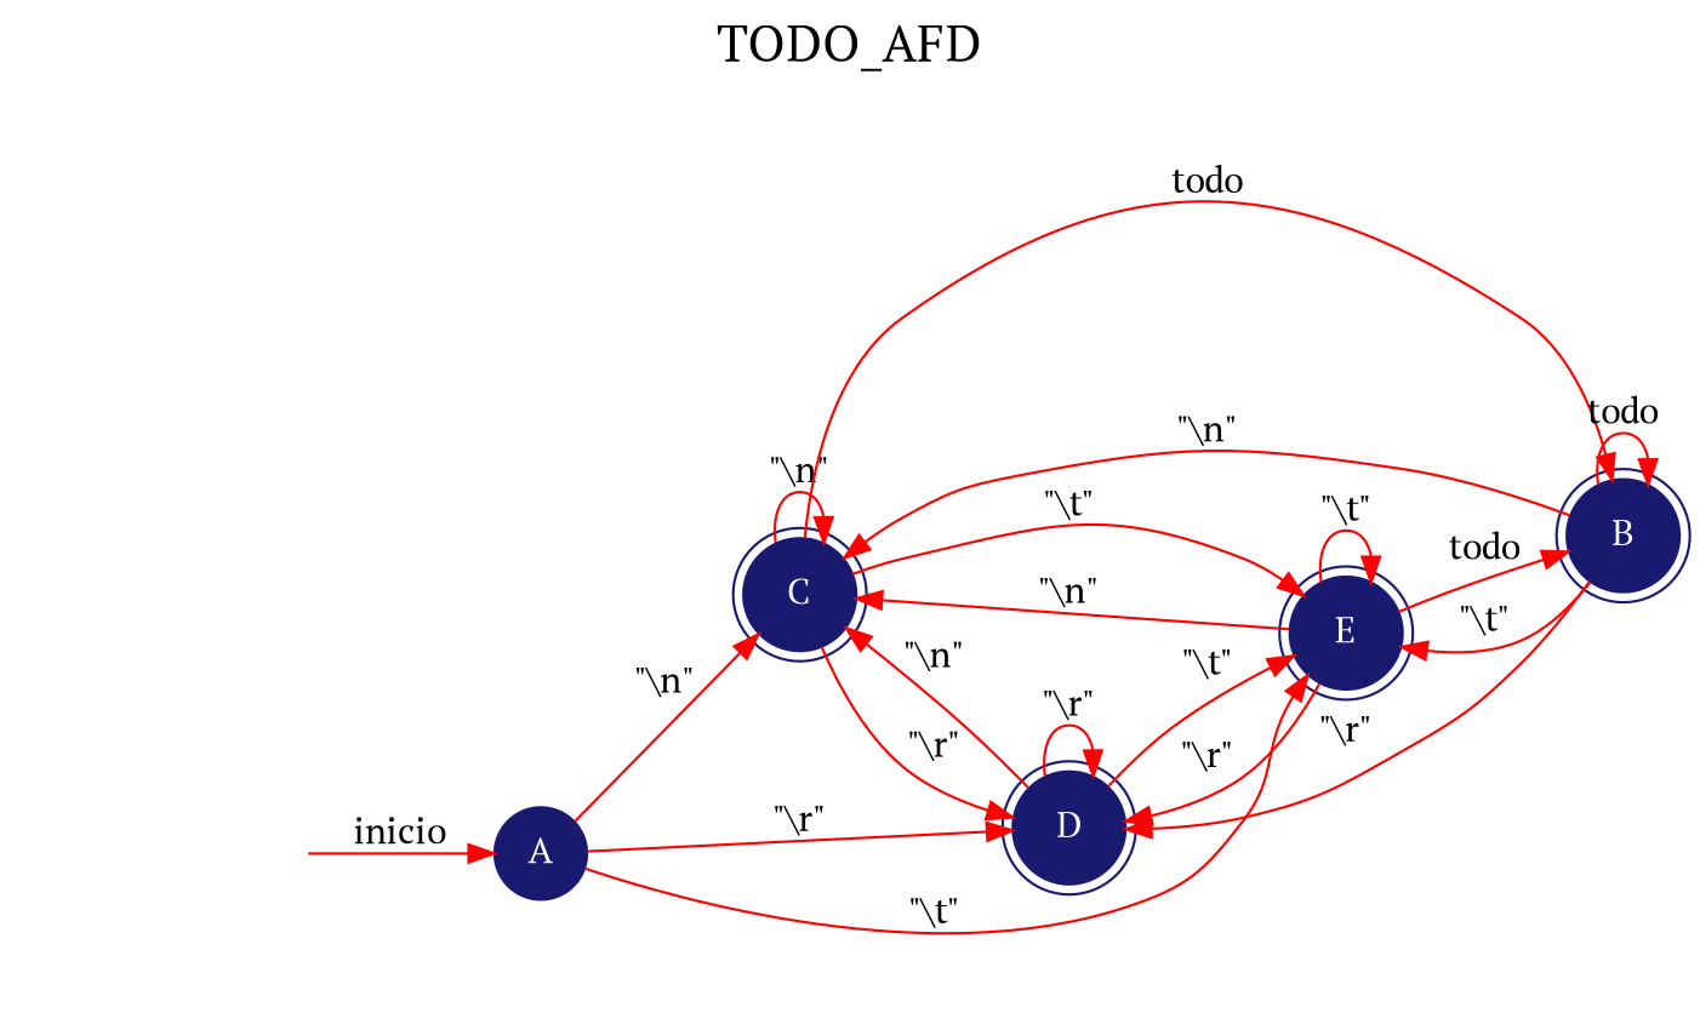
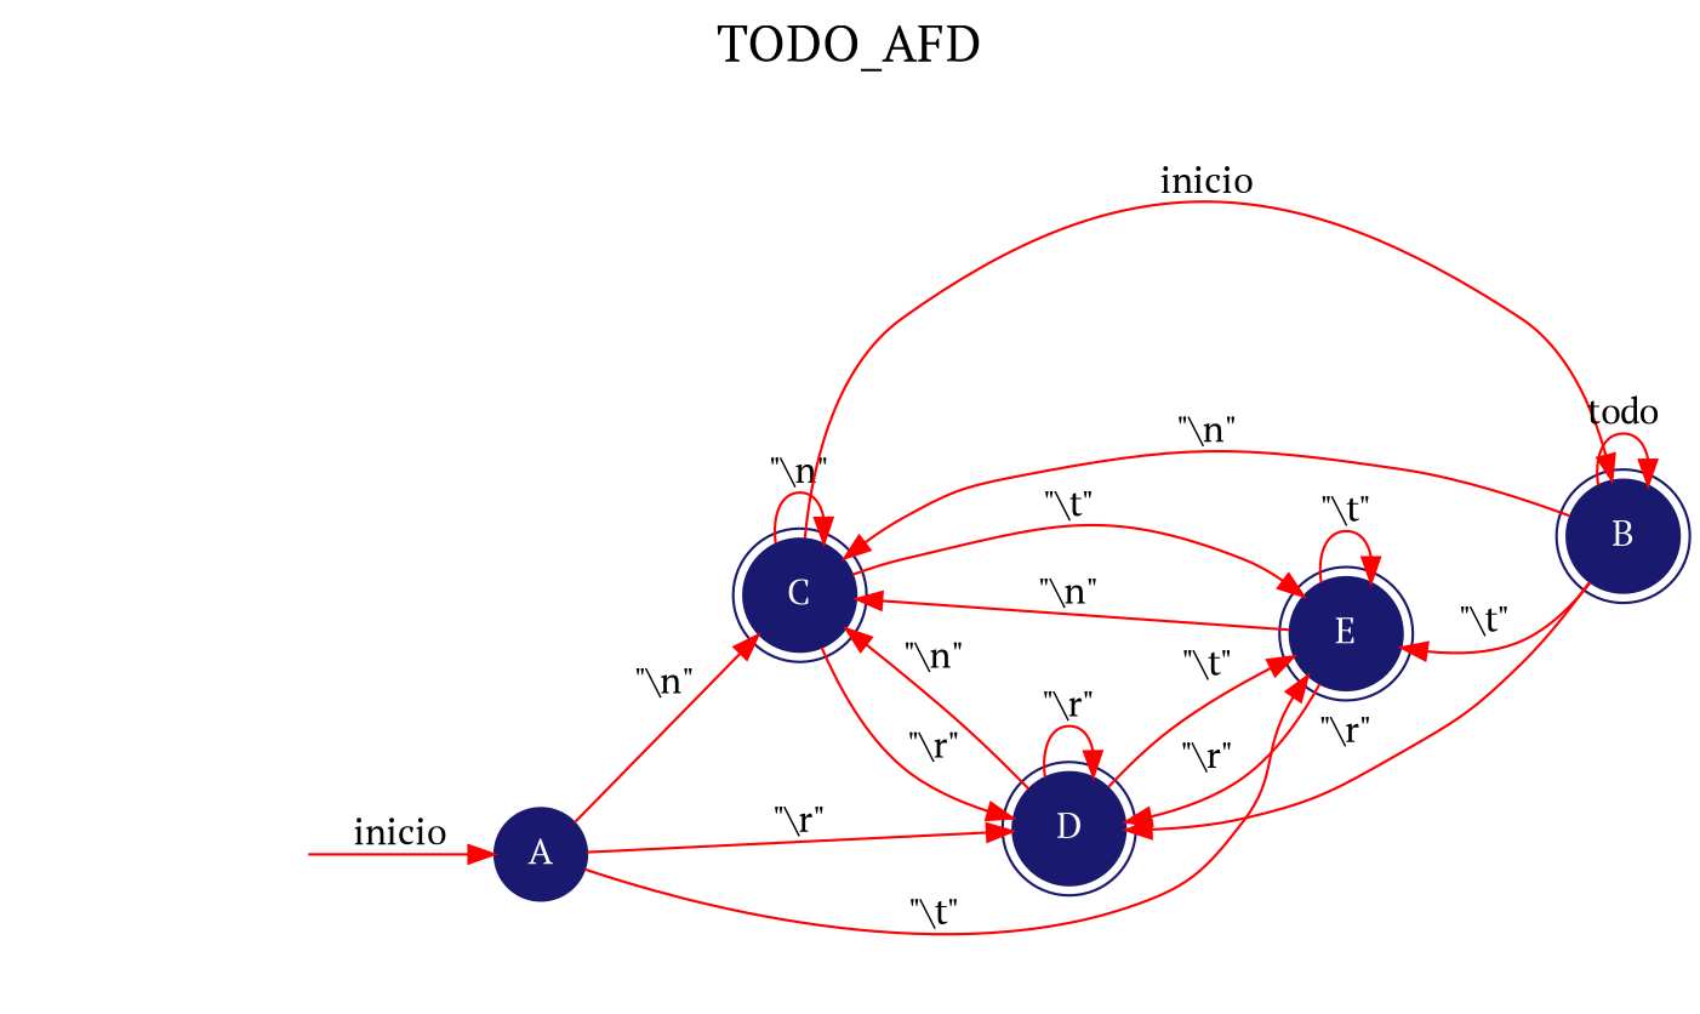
  digraph {
    fontname="PT Serif"
    fontsize=20
    label=TODO_AFD
    labelloc=t
    rankdir=LR
    node [color=midnightblue fontcolor=white fontname="PT Serif" shape=doublecircle style=filled]
    edge [color=red fontname="PT Serif"]
    secret_node [shape=circle style=invis]
    A [shape=circle]
    C
    D
    E
    B
    secret_node -> A [label=inicio]
    A -> C [label="\"\\n\""]
    A -> D [label="\"\\r\""]
    A -> E [label="\"\\t\""]
    C -> C [label="\"\\n\""]
    C -> D [label="\"\\r\""]
    C -> E [label="\"\\t\""]
-   C -> B [label=todo]
+   C -> B [label=inicio]
    D -> C [label="\"\\n\""]
    D -> D [label="\"\\r\""]
    D -> E [label="\"\\t\""]
    E -> C [label="\"\\n\""]
    E -> D [label="\"\\r\""]
    E -> E [label="\"\\t\""]
-   E -> B [label=todo]
    B -> C [label="\"\\n\""]
    B -> D [label="\"\\r\""]
    B -> E [label="\"\\t\""]
    B -> B [label=todo]
  }
